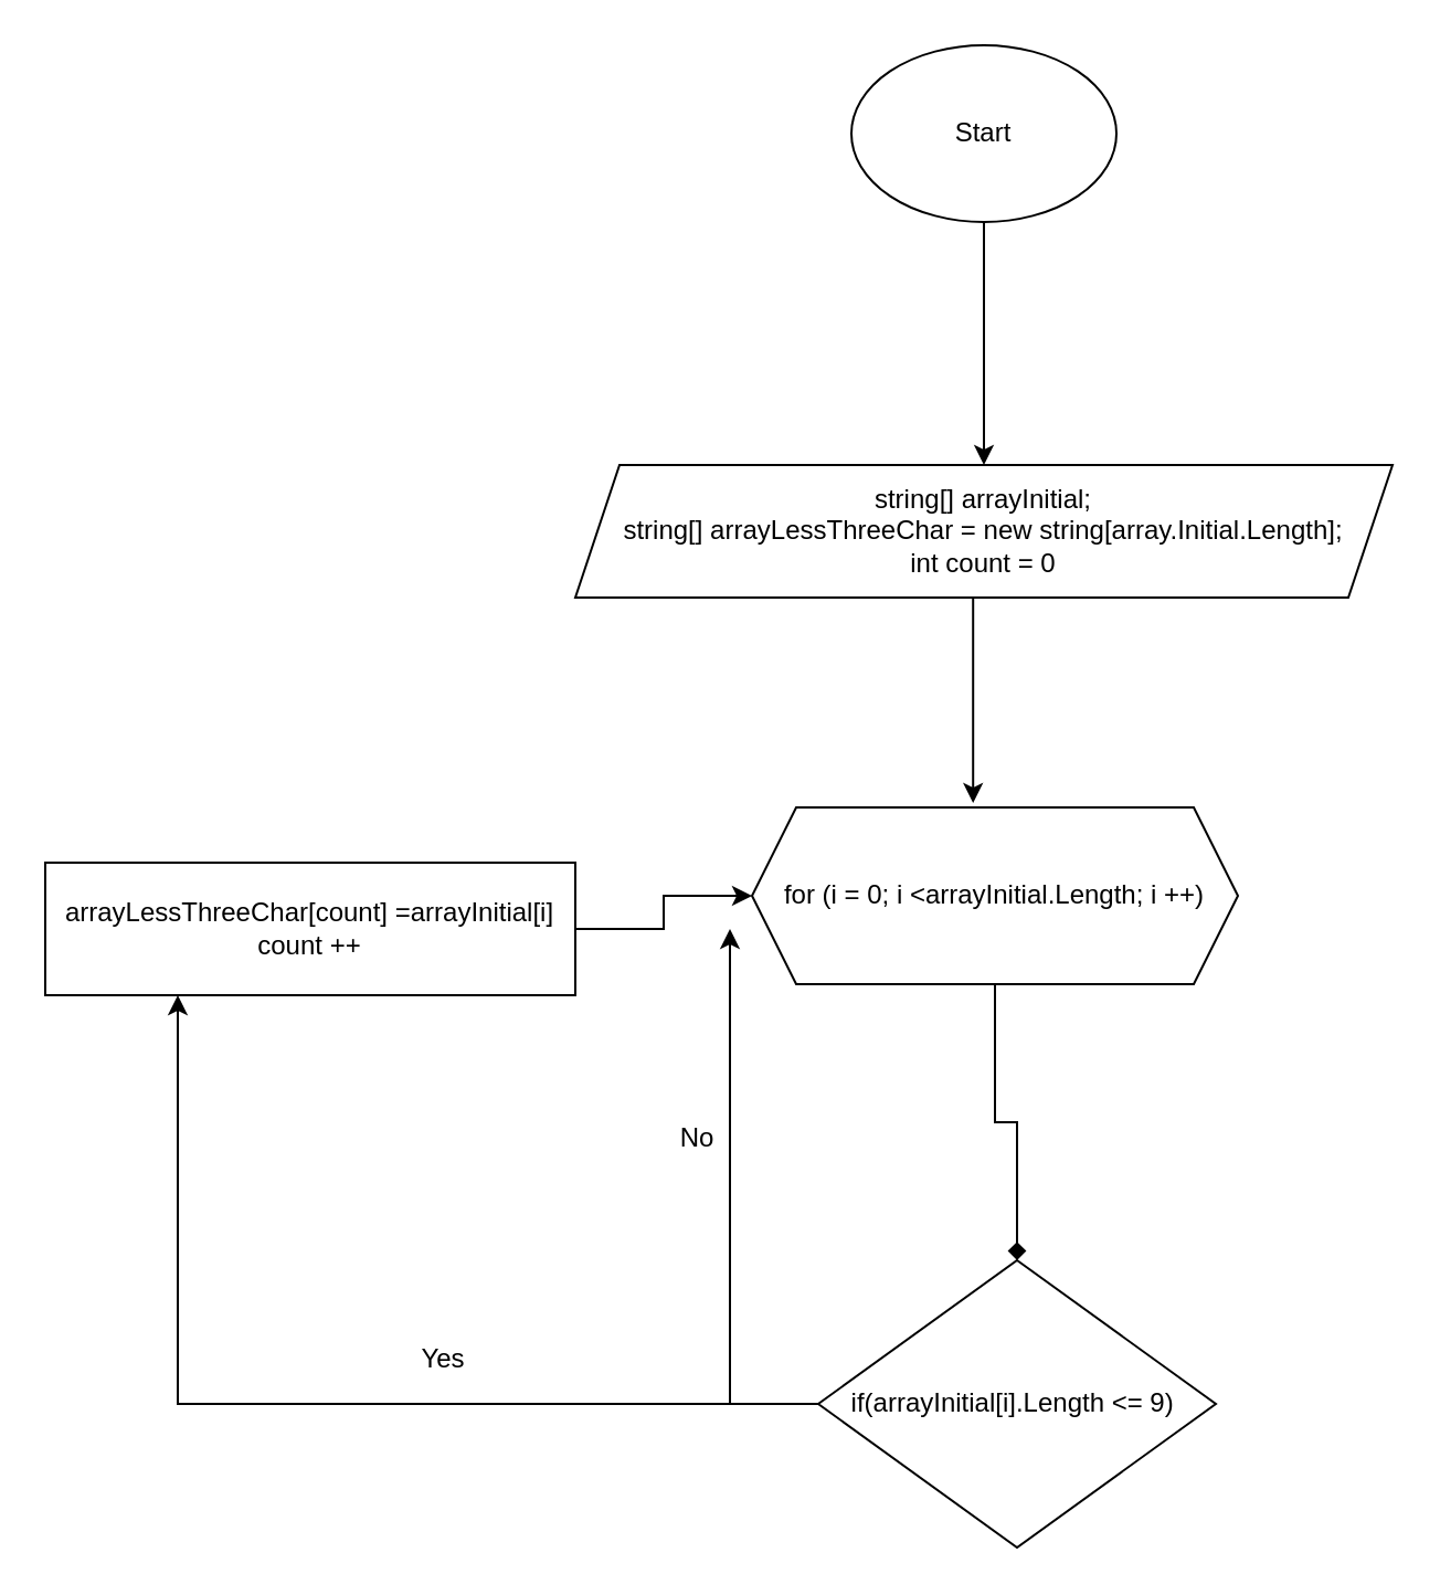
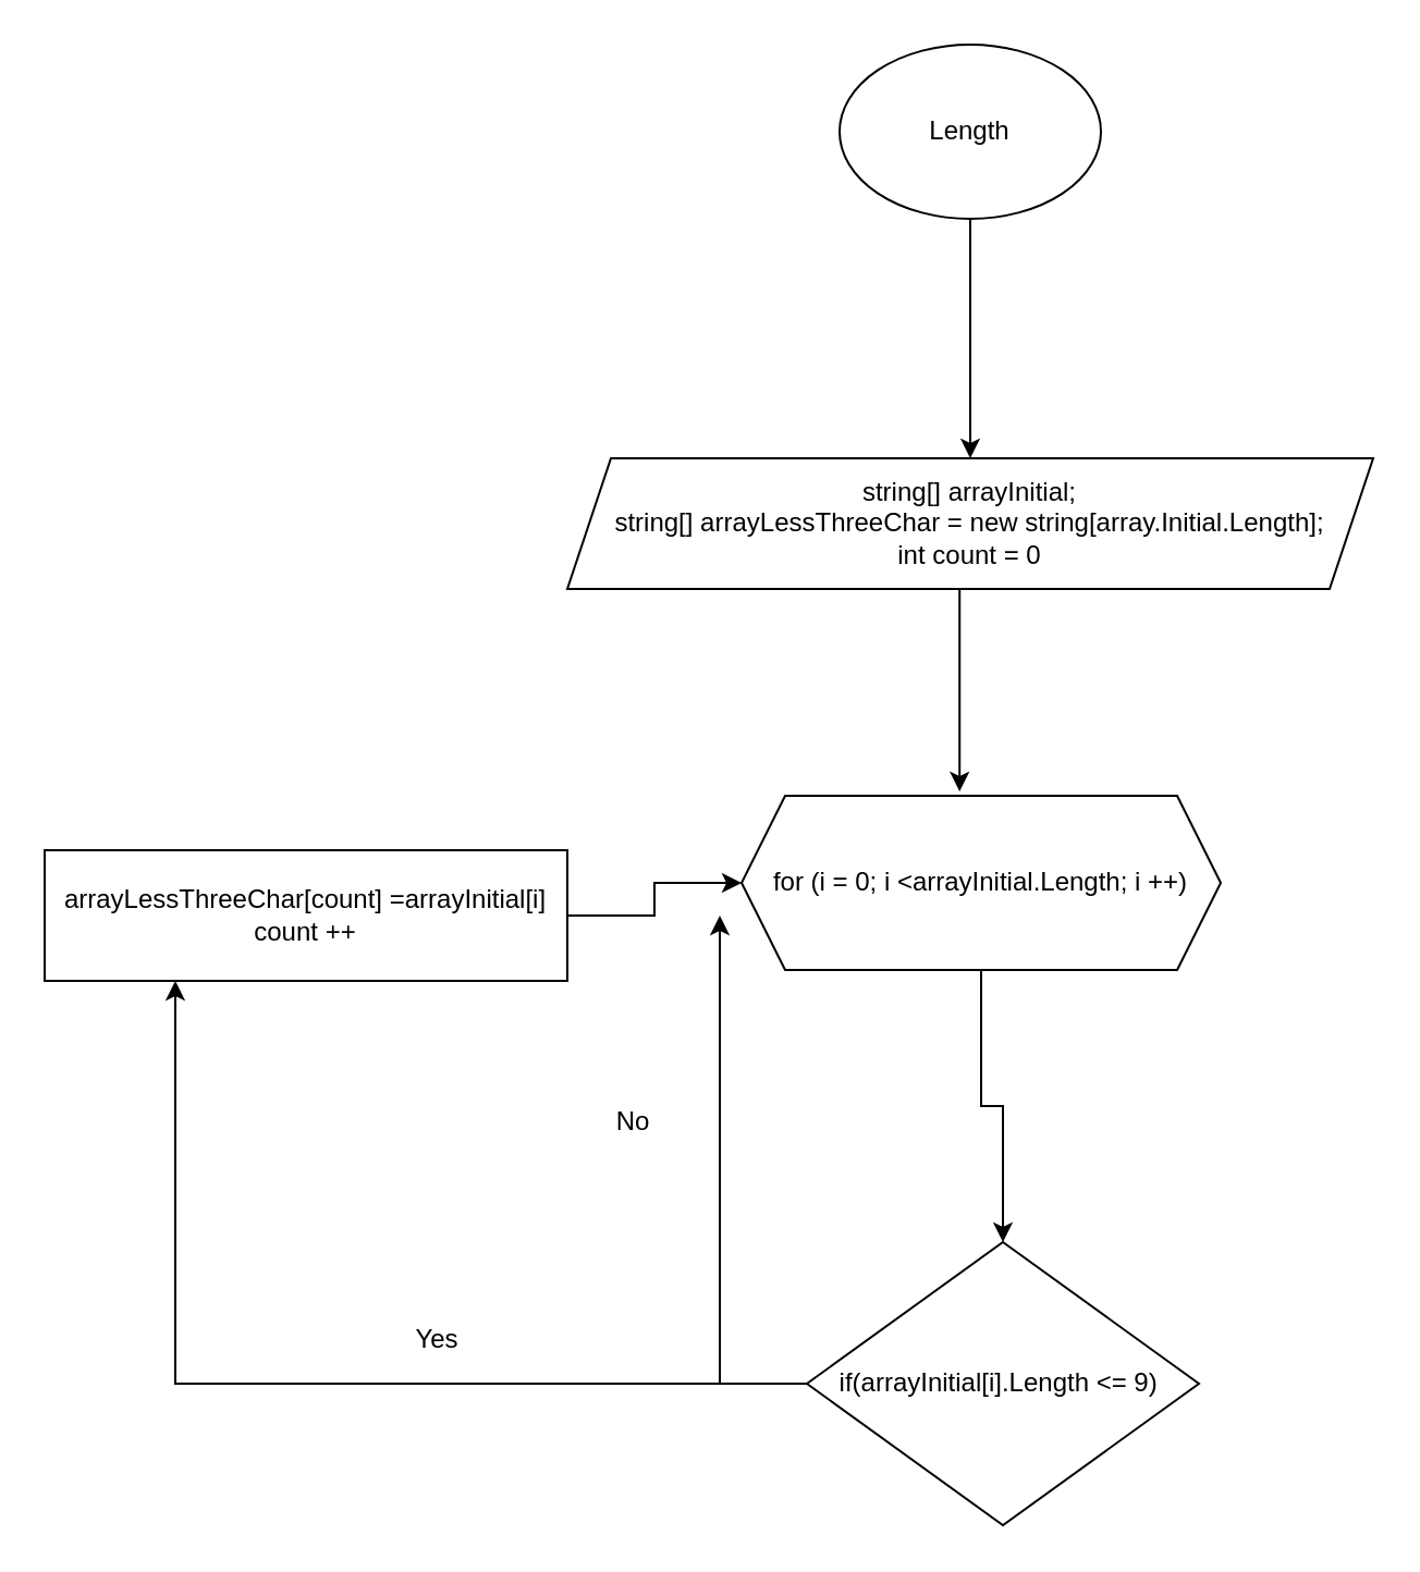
  <mxCell id="0" />
  <mxCell id="1" parent="0" />
  <mxCell id="2" style="edgeStyle=orthogonalEdgeStyle;rounded=0;orthogonalLoop=1;jettySize=auto;html=1;entryX=0.5;entryY=0;entryDx=0;entryDy=0;exitX=0.5;exitY=1;exitDx=0;exitDy=0;" parent="1" source="14" target="4" edge="1"><mxGeometry relative="1" as="geometry"><mxPoint x="460" y="180" as="sourcePoint" /><Array as="points"><mxPoint x="445" y="180" /></Array></mxGeometry></mxCell>
  <mxCell id="3" style="edgeStyle=orthogonalEdgeStyle;rounded=0;orthogonalLoop=1;jettySize=auto;html=1;entryX=0.455;entryY=-0.025;entryDx=0;entryDy=0;entryPerimeter=0;" parent="1" source="4" target="6" edge="1"><mxGeometry relative="1" as="geometry"><Array as="points"><mxPoint x="450" y="270" /><mxPoint x="450" y="270" /></Array></mxGeometry></mxCell>
  <mxCell id="4" value="string[] arrayInitial;&lt;br&gt;string[] arrayLessThreeChar = new string[array.Initial.Length];&lt;br&gt;int count = 0" style="shape=parallelogram;perimeter=parallelogramPerimeter;whiteSpace=wrap;html=1;fixedSize=1;" parent="1" vertex="1"><mxGeometry x="260" y="210" width="370" height="60" as="geometry" /></mxCell>
- <mxCell id="5" style="edgeStyle=orthogonalEdgeStyle;rounded=0;orthogonalLoop=1;jettySize=auto;html=1;endArrow=diamond;" parent="1" source="6" target="9" edge="1"><mxGeometry relative="1" as="geometry" /></mxCell>
+ <mxCell id="5" style="edgeStyle=orthogonalEdgeStyle;rounded=0;orthogonalLoop=1;jettySize=auto;html=1;" parent="1" source="6" target="9" edge="1"><mxGeometry relative="1" as="geometry" /></mxCell>
  <mxCell id="6" value="for (i = 0; i &amp;lt;arrayInitial.Length; i ++)" style="shape=hexagon;perimeter=hexagonPerimeter2;whiteSpace=wrap;html=1;fixedSize=1;" parent="1" vertex="1"><mxGeometry x="340" y="365" width="220" height="80" as="geometry" /></mxCell>
  <mxCell id="7" style="edgeStyle=orthogonalEdgeStyle;rounded=0;orthogonalLoop=1;jettySize=auto;html=1;exitX=0;exitY=0.5;exitDx=0;exitDy=0;entryX=0.25;entryY=1;entryDx=0;entryDy=0;" parent="1" source="9" target="11" edge="1"><mxGeometry relative="1" as="geometry"><mxPoint x="250" y="460" as="targetPoint" /><Array as="points"><mxPoint x="80" y="635" /><mxPoint x="80" y="450" /></Array></mxGeometry></mxCell>
  <mxCell id="8" style="edgeStyle=orthogonalEdgeStyle;rounded=0;orthogonalLoop=1;jettySize=auto;html=1;exitX=0;exitY=0.5;exitDx=0;exitDy=0;" parent="1" source="9" edge="1"><mxGeometry relative="1" as="geometry"><Array as="points"><mxPoint x="330" y="635" /></Array><mxPoint x="330" y="420" as="targetPoint" /></mxGeometry></mxCell>
  <mxCell id="9" value="if(arrayInitial[i].Length &amp;lt;= 9)&amp;nbsp;" style="rhombus;whiteSpace=wrap;html=1;" parent="1" vertex="1"><mxGeometry x="370" y="570" width="180" height="130" as="geometry" /></mxCell>
  <mxCell id="10" style="edgeStyle=orthogonalEdgeStyle;rounded=0;orthogonalLoop=1;jettySize=auto;html=1;exitX=1;exitY=0.5;exitDx=0;exitDy=0;" parent="1" source="11" target="6" edge="1"><mxGeometry relative="1" as="geometry" /></mxCell>
  <mxCell id="11" value="arrayLessThreeChar[count] =arrayInitial[i]&lt;br&gt;count ++" style="rounded=0;whiteSpace=wrap;html=1;" parent="1" vertex="1"><mxGeometry x="20" y="390" width="240" height="60" as="geometry" /></mxCell>
  <mxCell id="12" value="Yes" style="text;html=1;align=center;verticalAlign=middle;resizable=0;points=[];autosize=1;strokeColor=none;fillColor=none;" parent="1" vertex="1"><mxGeometry x="180" y="600" width="40" height="30" as="geometry" /></mxCell>
- <mxCell id="13" value="No" style="text;html=1;align=center;verticalAlign=middle;resizable=0;points=[];autosize=1;strokeColor=none;fillColor=none;" parent="1" vertex="1"><mxGeometry x="295" y="500" width="40" height="30" as="geometry" /></mxCell>
- <mxCell id="14" value="Start" style="ellipse;whiteSpace=wrap;html=1;" vertex="1" parent="1"><mxGeometry x="385" y="20" width="120" height="80" as="geometry" /></mxCell>
+ <mxCell id="13" value="No" style="text;html=1;align=center;verticalAlign=middle;resizable=0;points=[];autosize=1;strokeColor=none;fillColor=none;" parent="1" vertex="1"><mxGeometry x="270" y="500" width="40" height="30" as="geometry" /></mxCell>
+ <mxCell id="14" value="Length" style="ellipse;whiteSpace=wrap;html=1;" vertex="1" parent="1"><mxGeometry x="385" y="20" width="120" height="80" as="geometry" /></mxCell>
